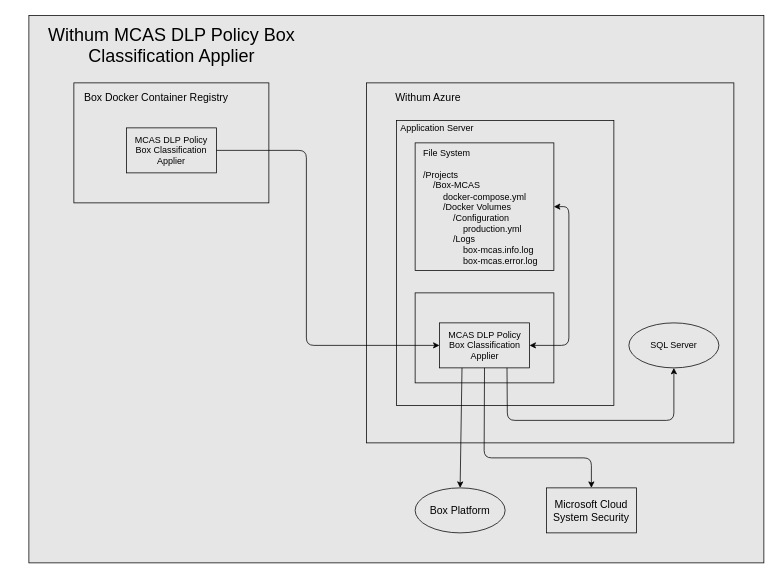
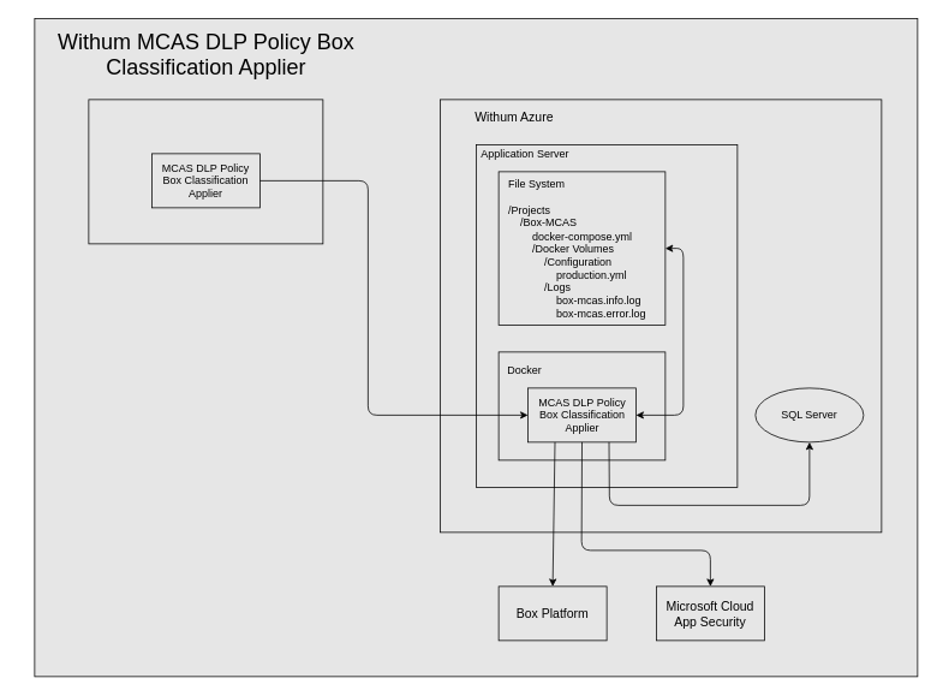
  <mxCell id="0" />
  <mxCell id="1" parent="0" />
  <mxCell id="2" value="" style="rounded=0;whiteSpace=wrap;html=1;fillColor=#E6E6E6;" parent="1" vertex="1"><mxGeometry x="38" y="20" width="980" height="730" as="geometry" /></mxCell>
  <mxCell id="3" value="&lt;font style=&quot;font-size: 24px&quot;&gt;Withum MCAS DLP Policy Box Classification Applier&lt;/font&gt;" style="text;html=1;strokeColor=none;fillColor=none;align=center;verticalAlign=middle;whiteSpace=wrap;rounded=0;" parent="1" vertex="1"><mxGeometry x="20.5" y="50" width="415" height="20" as="geometry" /></mxCell>
  <mxCell id="4" value="" style="rounded=0;whiteSpace=wrap;html=1;fillColor=#E6E6E6;" parent="1" vertex="1"><mxGeometry x="98" y="110" width="260" height="160" as="geometry" /></mxCell>
- <mxCell id="5" value="&lt;font style=&quot;font-size: 14px&quot;&gt;Box Docker Container Registry&lt;/font&gt;" style="text;html=1;strokeColor=none;fillColor=none;align=center;verticalAlign=middle;whiteSpace=wrap;rounded=0;" parent="1" vertex="1"><mxGeometry x="98" y="120" width="220" height="20" as="geometry" /></mxCell>
  <mxCell id="6" value="&lt;font style=&quot;font-size: 12px&quot;&gt;MCAS DLP Policy Box Classification Applier&lt;/font&gt;" style="rounded=0;whiteSpace=wrap;html=1;fillColor=#E6E6E6;" parent="1" vertex="1"><mxGeometry x="168" y="170" width="120" height="60" as="geometry" /></mxCell>
  <mxCell id="7" value="" style="rounded=0;whiteSpace=wrap;html=1;fillColor=#E6E6E6;" parent="1" vertex="1"><mxGeometry x="488" y="110" width="490" height="480" as="geometry" /></mxCell>
  <mxCell id="8" value="" style="rounded=0;whiteSpace=wrap;html=1;fillColor=#E6E6E6;" parent="1" vertex="1"><mxGeometry x="528" y="160" width="290" height="380" as="geometry" /></mxCell>
  <mxCell id="9" value="&lt;font style=&quot;font-size: 14px&quot;&gt;Withum Azure&lt;/font&gt;" style="text;html=1;strokeColor=none;fillColor=none;align=center;verticalAlign=middle;whiteSpace=wrap;rounded=0;" parent="1" vertex="1"><mxGeometry x="523" y="120" width="95" height="20" as="geometry" /></mxCell>
  <mxCell id="10" value="Application Server" style="text;html=1;strokeColor=none;fillColor=none;align=center;verticalAlign=middle;whiteSpace=wrap;rounded=0;" parent="1" vertex="1"><mxGeometry x="515.75" y="160" width="132.5" height="20" as="geometry" /></mxCell>
  <mxCell id="11" value="SQL Server" style="ellipse;whiteSpace=wrap;html=1;fillColor=#E6E6E6;" parent="1" vertex="1"><mxGeometry x="838" y="430" width="120" height="60" as="geometry" /></mxCell>
  <mxCell id="12" value="" style="rounded=0;whiteSpace=wrap;html=1;fillColor=#E6E6E6;" parent="1" vertex="1"><mxGeometry x="553" y="390" width="185" height="120" as="geometry" /></mxCell>
  <mxCell id="13" value="&lt;font style=&quot;font-size: 12px&quot;&gt;MCAS DLP Policy Box Classification Applier&lt;/font&gt;" style="rounded=0;whiteSpace=wrap;html=1;fillColor=#E6E6E6;" parent="1" vertex="1"><mxGeometry x="585.5" y="430" width="120" height="60" as="geometry" /></mxCell>
+ <mxCell id="14" value="Docker" style="text;html=1;strokeColor=none;fillColor=none;align=center;verticalAlign=middle;whiteSpace=wrap;rounded=0;" parent="1" vertex="1"><mxGeometry x="562" y="400" width="40" height="20" as="geometry" /></mxCell>
  <mxCell id="15" value="" style="rounded=0;whiteSpace=wrap;html=1;fillColor=#E6E6E6;" parent="1" vertex="1"><mxGeometry x="553" y="190" width="185" height="170" as="geometry" /></mxCell>
  <mxCell id="16" value="File System&lt;br&gt;&lt;br&gt;/Projects&lt;br&gt;&amp;nbsp; &amp;nbsp; /Box-MCAS&lt;br&gt;&amp;nbsp; &amp;nbsp; &amp;nbsp; &amp;nbsp; docker-compose.yml&lt;br&gt;&amp;nbsp; &amp;nbsp; &amp;nbsp; &amp;nbsp; /Docker Volumes&lt;br&gt;&amp;nbsp; &amp;nbsp; &amp;nbsp; &amp;nbsp; &amp;nbsp; &amp;nbsp; /Configuration&lt;br&gt;&amp;nbsp; &amp;nbsp; &amp;nbsp; &amp;nbsp; &amp;nbsp; &amp;nbsp; &amp;nbsp; &amp;nbsp; production.yml&lt;br&gt;&amp;nbsp; &amp;nbsp; &amp;nbsp; &amp;nbsp; &amp;nbsp; &amp;nbsp; /Logs&lt;br&gt;&amp;nbsp; &amp;nbsp; &amp;nbsp; &amp;nbsp; &amp;nbsp; &amp;nbsp; &amp;nbsp; &amp;nbsp; box-mcas.info.log&lt;br&gt;&amp;nbsp; &amp;nbsp; &amp;nbsp; &amp;nbsp; &amp;nbsp; &amp;nbsp; &amp;nbsp; &amp;nbsp; box-mcas.error.log&lt;br&gt;&amp;nbsp; &amp;nbsp; &amp;nbsp; &amp;nbsp;&amp;nbsp;&lt;br&gt;&amp;nbsp; &amp;nbsp; &amp;nbsp; &amp;nbsp; &amp;nbsp; &amp;nbsp;&amp;nbsp;" style="text;html=1;strokeColor=none;fillColor=none;align=left;verticalAlign=middle;whiteSpace=wrap;rounded=0;" parent="1" vertex="1"><mxGeometry x="562" y="280" width="166" height="20" as="geometry" /></mxCell>
  <mxCell id="17" value="" style="endArrow=classic;html=1;exitX=1;exitY=0.5;exitDx=0;exitDy=0;entryX=0;entryY=0.5;entryDx=0;entryDy=0;" parent="1" source="6" target="13" edge="1"><mxGeometry width="50" height="50" relative="1" as="geometry"><mxPoint x="398" y="230" as="sourcePoint" /><mxPoint x="448" y="190" as="targetPoint" /><Array as="points"><mxPoint x="408" y="200" /><mxPoint x="408" y="460" /></Array></mxGeometry></mxCell>
- <mxCell id="18" value="&lt;font style=&quot;font-size: 14px&quot;&gt;Box Platform&lt;/font&gt;" style="ellipse;whiteSpace=wrap;html=1;fillColor=#E6E6E6;" parent="1" vertex="1"><mxGeometry x="553" y="650" width="120" height="60" as="geometry" /></mxCell>
- <mxCell id="19" value="&lt;font style=&quot;font-size: 14px&quot;&gt;Microsoft Cloud System Security&lt;/font&gt;" style="rounded=0;whiteSpace=wrap;html=1;fillColor=#E6E6E6;" parent="1" vertex="1"><mxGeometry x="728" y="650" width="120" height="60" as="geometry" /></mxCell>
+ <mxCell id="18" value="&lt;font style=&quot;font-size: 14px&quot;&gt;Box Platform&lt;/font&gt;" style="rounded=0;whiteSpace=wrap;html=1;fillColor=#E6E6E6;" parent="1" vertex="1"><mxGeometry x="553" y="650" width="120" height="60" as="geometry" /></mxCell>
+ <mxCell id="19" value="&lt;font style=&quot;font-size: 14px&quot;&gt;Microsoft Cloud App Security&lt;/font&gt;" style="rounded=0;whiteSpace=wrap;html=1;fillColor=#E6E6E6;" parent="1" vertex="1"><mxGeometry x="728" y="650" width="120" height="60" as="geometry" /></mxCell>
  <mxCell id="20" value="" style="endArrow=classic;html=1;exitX=0.25;exitY=1;exitDx=0;exitDy=0;entryX=0.5;entryY=0;entryDx=0;entryDy=0;" parent="1" source="13" target="18" edge="1"><mxGeometry width="50" height="50" relative="1" as="geometry"><mxPoint x="658" y="630" as="sourcePoint" /><mxPoint x="708" y="580" as="targetPoint" /></mxGeometry></mxCell>
  <mxCell id="21" value="" style="endArrow=classic;html=1;exitX=0.5;exitY=1;exitDx=0;exitDy=0;entryX=0.5;entryY=0;entryDx=0;entryDy=0;" parent="1" source="13" target="19" edge="1"><mxGeometry width="50" height="50" relative="1" as="geometry"><mxPoint x="738" y="660" as="sourcePoint" /><mxPoint x="788" y="610" as="targetPoint" /><Array as="points"><mxPoint x="645" y="610" /><mxPoint x="788" y="610" /></Array></mxGeometry></mxCell>
  <mxCell id="22" value="" style="endArrow=classic;startArrow=classic;html=1;exitX=1;exitY=0.5;exitDx=0;exitDy=0;entryX=1;entryY=0.5;entryDx=0;entryDy=0;" parent="1" source="13" target="15" edge="1"><mxGeometry width="50" height="50" relative="1" as="geometry"><mxPoint x="828" y="480" as="sourcePoint" /><mxPoint x="878" y="430" as="targetPoint" /><Array as="points"><mxPoint x="758" y="460" /><mxPoint x="758" y="275" /></Array></mxGeometry></mxCell>
  <mxCell id="23" value="" style="endArrow=classic;html=1;exitX=0.75;exitY=1;exitDx=0;exitDy=0;entryX=0.5;entryY=1;entryDx=0;entryDy=0;" parent="1" source="13" target="11" edge="1"><mxGeometry width="50" height="50" relative="1" as="geometry"><mxPoint x="1188" y="600" as="sourcePoint" /><mxPoint x="1238" y="550" as="targetPoint" /><Array as="points"><mxPoint x="676" y="560" /><mxPoint x="898" y="560" /></Array></mxGeometry></mxCell>
